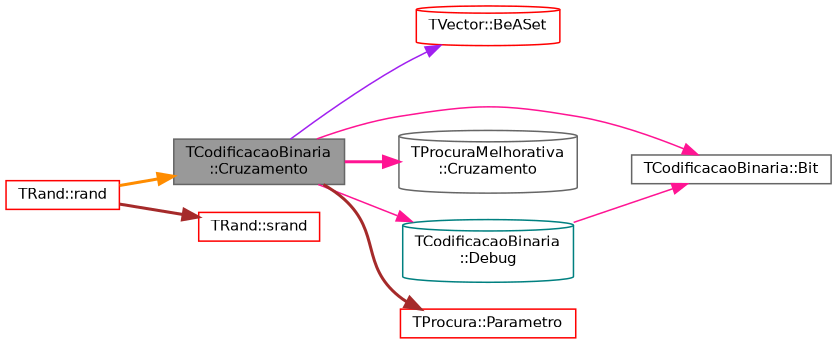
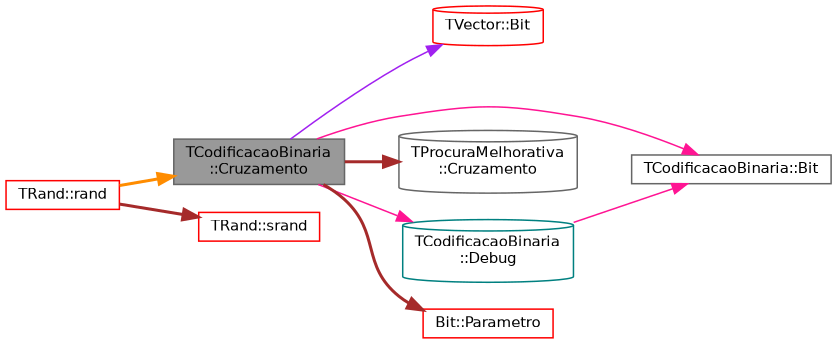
  digraph {
    rankdir=LR
    node [color=red fillcolor=white fontname=Helvetica fontsize=10 shape=box style=filled]
    edge [color=deeppink fontname=Helvetica fontsize=10 labelfontname=Helvetica labelfontsize=10 style=solid]
    n1 [color=gray40 fillcolor=grey60 fontcolor=black height=0.2 label="TCodificacaoBinaria\l::Cruzamento" width=0.4]
-   n2 [height=0.2 label="TVector::BeASet" shape=cylinder width=0.4]
+   n2 [height=0.2 label="TVector::Bit" shape=cylinder width=0.4]
    n3 [color=gray40 height=0.2 label="TCodificacaoBinaria::Bit" width=0.4]
    n4 [color=gray40 height=0.2 label="TProcuraMelhorativa\l::Cruzamento" shape=cylinder width=0.4]
    n5 [color=teal height=0.2 label="TCodificacaoBinaria\l::Debug" shape=cylinder width=0.4]
-   n6 [height=0.2 label="TProcura::Parametro" width=0.4]
+   n6 [height=0.2 label="Bit::Parametro" width=0.4]
    n7 [height=0.2 label="TRand::rand" width=0.4]
    n8 [height=0.2 label="TRand::srand" width=0.4]
    n1 -> n2 [color=purple]
    n1 -> n3
-   n1 -> n4 [style=bold]
+   n1 -> n4 [color=brown style=bold]
    n1 -> n5
    n1 -> n6 [color=brown style=bold]
    n5 -> n3
    n7 -> n1 [color=darkorange style=bold]
    n7 -> n8 [color=brown style=bold]
  }
